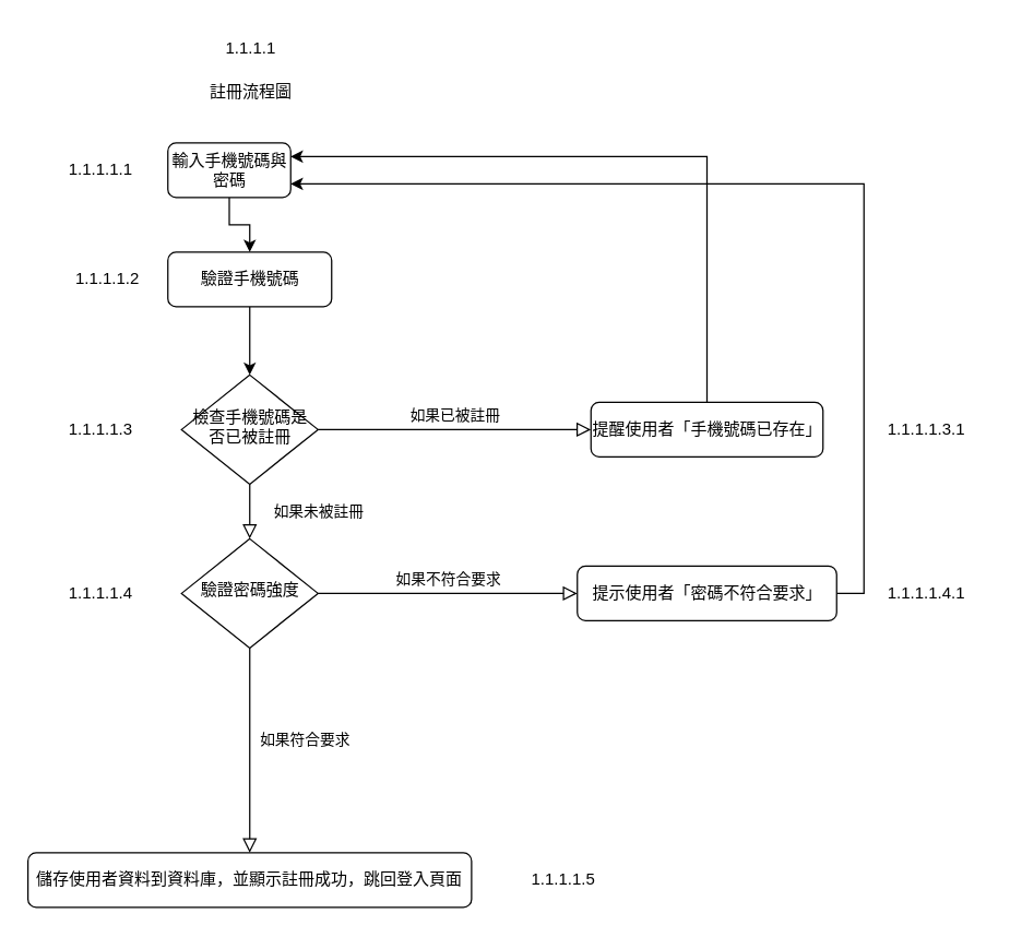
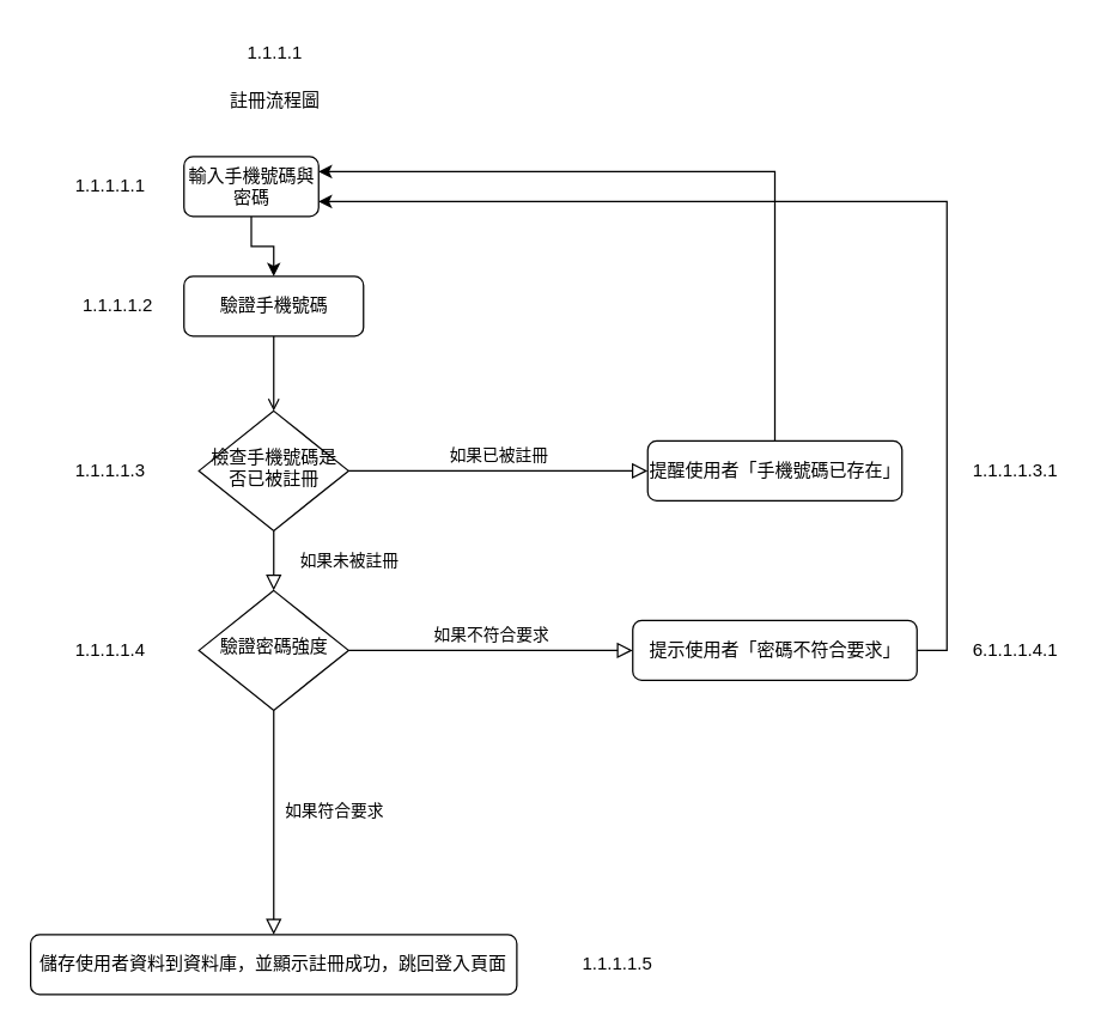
  <mxCell id="0" />
  <mxCell id="1" parent="0" />
  <mxCell id="2" value="" style="edgeStyle=orthogonalEdgeStyle;rounded=0;orthogonalLoop=1;jettySize=auto;html=1;" parent="1" source="3" target="17" edge="1"><mxGeometry relative="1" as="geometry" /></mxCell>
  <mxCell id="3" value="輸入手機號碼與密碼" style="rounded=1;whiteSpace=wrap;html=1;fontSize=12;glass=0;strokeWidth=1;shadow=0;" parent="1" vertex="1"><mxGeometry x="122.5" y="104" width="90" height="40" as="geometry" /></mxCell>
  <mxCell id="4" value="如果未被註冊" style="rounded=0;html=1;jettySize=auto;orthogonalLoop=1;fontSize=11;endArrow=block;endFill=0;endSize=8;strokeWidth=1;shadow=0;labelBackgroundColor=none;edgeStyle=orthogonalEdgeStyle;" parent="1" source="6" target="11" edge="1"><mxGeometry y="50" relative="1" as="geometry"><mxPoint as="offset" /></mxGeometry></mxCell>
  <mxCell id="5" value="如果已被註冊" style="edgeStyle=orthogonalEdgeStyle;rounded=0;html=1;jettySize=auto;orthogonalLoop=1;fontSize=11;endArrow=block;endFill=0;endSize=8;strokeWidth=1;shadow=0;labelBackgroundColor=none;" parent="1" source="6" target="8" edge="1"><mxGeometry y="10" relative="1" as="geometry"><mxPoint as="offset" /></mxGeometry></mxCell>
  <mxCell id="6" value="檢查手機號碼是否已被註冊" style="rhombus;whiteSpace=wrap;html=1;shadow=0;fontFamily=Helvetica;fontSize=12;align=center;strokeWidth=1;spacing=6;spacingTop=-4;" parent="1" vertex="1"><mxGeometry x="132.5" y="274" width="100" height="80" as="geometry" /></mxCell>
  <mxCell id="7" style="edgeStyle=orthogonalEdgeStyle;rounded=0;orthogonalLoop=1;jettySize=auto;html=1;exitX=0.5;exitY=0;exitDx=0;exitDy=0;entryX=1;entryY=0.25;entryDx=0;entryDy=0;" parent="1" source="8" target="3" edge="1"><mxGeometry relative="1" as="geometry" /></mxCell>
  <mxCell id="8" value="提醒使用者「手機號碼已存在」" style="rounded=1;whiteSpace=wrap;html=1;fontSize=12;glass=0;strokeWidth=1;shadow=0;" parent="1" vertex="1"><mxGeometry x="432.5" y="294" width="170" height="40" as="geometry" /></mxCell>
  <mxCell id="9" value="如果符合要求" style="rounded=0;html=1;jettySize=auto;orthogonalLoop=1;fontSize=11;endArrow=block;endFill=0;endSize=8;strokeWidth=1;shadow=0;labelBackgroundColor=none;edgeStyle=orthogonalEdgeStyle;" parent="1" source="11" target="12" edge="1"><mxGeometry x="-0.111" y="40" relative="1" as="geometry"><mxPoint as="offset" /></mxGeometry></mxCell>
  <mxCell id="10" value="如果不符合要求" style="edgeStyle=orthogonalEdgeStyle;rounded=0;html=1;jettySize=auto;orthogonalLoop=1;fontSize=11;endArrow=block;endFill=0;endSize=8;strokeWidth=1;shadow=0;labelBackgroundColor=none;" parent="1" source="11" target="14" edge="1"><mxGeometry y="10" relative="1" as="geometry"><mxPoint as="offset" /></mxGeometry></mxCell>
  <mxCell id="11" value="驗證密碼強度" style="rhombus;whiteSpace=wrap;html=1;shadow=0;fontFamily=Helvetica;fontSize=12;align=center;strokeWidth=1;spacing=6;spacingTop=-4;" parent="1" vertex="1"><mxGeometry x="132.5" y="394" width="100" height="80" as="geometry" /></mxCell>
  <mxCell id="12" value="儲存使用者資料到資料庫，並顯示註冊成功，跳回登入頁面" style="rounded=1;whiteSpace=wrap;html=1;fontSize=12;glass=0;strokeWidth=1;shadow=0;" parent="1" vertex="1"><mxGeometry x="20" y="624" width="325" height="40" as="geometry" /></mxCell>
  <mxCell id="13" style="edgeStyle=orthogonalEdgeStyle;rounded=0;orthogonalLoop=1;jettySize=auto;html=1;exitX=1;exitY=0.5;exitDx=0;exitDy=0;entryX=1;entryY=0.75;entryDx=0;entryDy=0;" parent="1" source="14" target="3" edge="1"><mxGeometry relative="1" as="geometry" /></mxCell>
  <mxCell id="14" value="提示使用者「密碼不符合要求」" style="rounded=1;whiteSpace=wrap;html=1;fontSize=12;glass=0;strokeWidth=1;shadow=0;" parent="1" vertex="1"><mxGeometry x="422.5" y="414" width="190" height="40" as="geometry" /></mxCell>
  <mxCell id="15" value="註冊流程圖" style="text;html=1;align=center;verticalAlign=middle;resizable=0;points=[];autosize=1;strokeColor=none;fillColor=none;" parent="1" vertex="1"><mxGeometry x="142.5" y="52" width="80" height="30" as="geometry" /></mxCell>
- <mxCell id="16" value="" style="edgeStyle=orthogonalEdgeStyle;rounded=0;orthogonalLoop=1;jettySize=auto;html=1;" parent="1" source="17" target="6" edge="1"><mxGeometry relative="1" as="geometry" /></mxCell>
+ <mxCell id="16" value="" style="edgeStyle=orthogonalEdgeStyle;rounded=0;orthogonalLoop=1;jettySize=auto;html=1;endArrow=open;" parent="1" source="17" target="6" edge="1"><mxGeometry relative="1" as="geometry" /></mxCell>
  <mxCell id="17" value="驗證手機號碼" style="rounded=1;whiteSpace=wrap;html=1;fontSize=12;glass=0;strokeWidth=1;shadow=0;" parent="1" vertex="1"><mxGeometry x="122.5" y="184" width="120" height="40" as="geometry" /></mxCell>
  <mxCell id="18" value="1.1.1.1" style="text;html=1;align=center;verticalAlign=middle;resizable=0;points=[];autosize=1;strokeColor=none;fillColor=none;" parent="1" vertex="1"><mxGeometry x="152.5" y="20" width="60" height="30" as="geometry" /></mxCell>
  <mxCell id="19" value="1.1.1.1.1" style="text;html=1;align=center;verticalAlign=middle;resizable=0;points=[];autosize=1;strokeColor=none;fillColor=none;" parent="1" vertex="1"><mxGeometry x="37.5" y="109" width="70" height="30" as="geometry" /></mxCell>
  <mxCell id="20" value="1.1.1.1.2" style="text;html=1;align=center;verticalAlign=middle;resizable=0;points=[];autosize=1;strokeColor=none;fillColor=none;" parent="1" vertex="1"><mxGeometry x="42.5" y="189" width="70" height="30" as="geometry" /></mxCell>
  <mxCell id="21" value="1.1.1.1.3" style="text;html=1;align=center;verticalAlign=middle;resizable=0;points=[];autosize=1;strokeColor=none;fillColor=none;" parent="1" vertex="1"><mxGeometry x="37.5" y="299" width="70" height="30" as="geometry" /></mxCell>
  <mxCell id="22" value="1.1.1.1.3.1" style="text;html=1;align=center;verticalAlign=middle;resizable=0;points=[];autosize=1;strokeColor=none;fillColor=none;" parent="1" vertex="1"><mxGeometry x="637.5" y="299" width="80" height="30" as="geometry" /></mxCell>
  <mxCell id="23" value="1.1.1.1.4" style="text;html=1;align=center;verticalAlign=middle;resizable=0;points=[];autosize=1;strokeColor=none;fillColor=none;" parent="1" vertex="1"><mxGeometry x="37.5" y="419" width="70" height="30" as="geometry" /></mxCell>
- <mxCell id="24" value="1.1.1.1.4.1" style="text;html=1;align=center;verticalAlign=middle;resizable=0;points=[];autosize=1;strokeColor=none;fillColor=none;" parent="1" vertex="1"><mxGeometry x="637.5" y="419" width="80" height="30" as="geometry" /></mxCell>
+ <mxCell id="24" value="6.1.1.1.4.1" style="text;html=1;align=center;verticalAlign=middle;resizable=0;points=[];autosize=1;strokeColor=none;fillColor=none;" parent="1" vertex="1"><mxGeometry x="637.5" y="419" width="80" height="30" as="geometry" /></mxCell>
  <mxCell id="25" value="1.1.1.1.5" style="text;html=1;align=center;verticalAlign=middle;resizable=0;points=[];autosize=1;strokeColor=none;fillColor=none;" parent="1" vertex="1"><mxGeometry x="376.5" y="629" width="70" height="30" as="geometry" /></mxCell>
